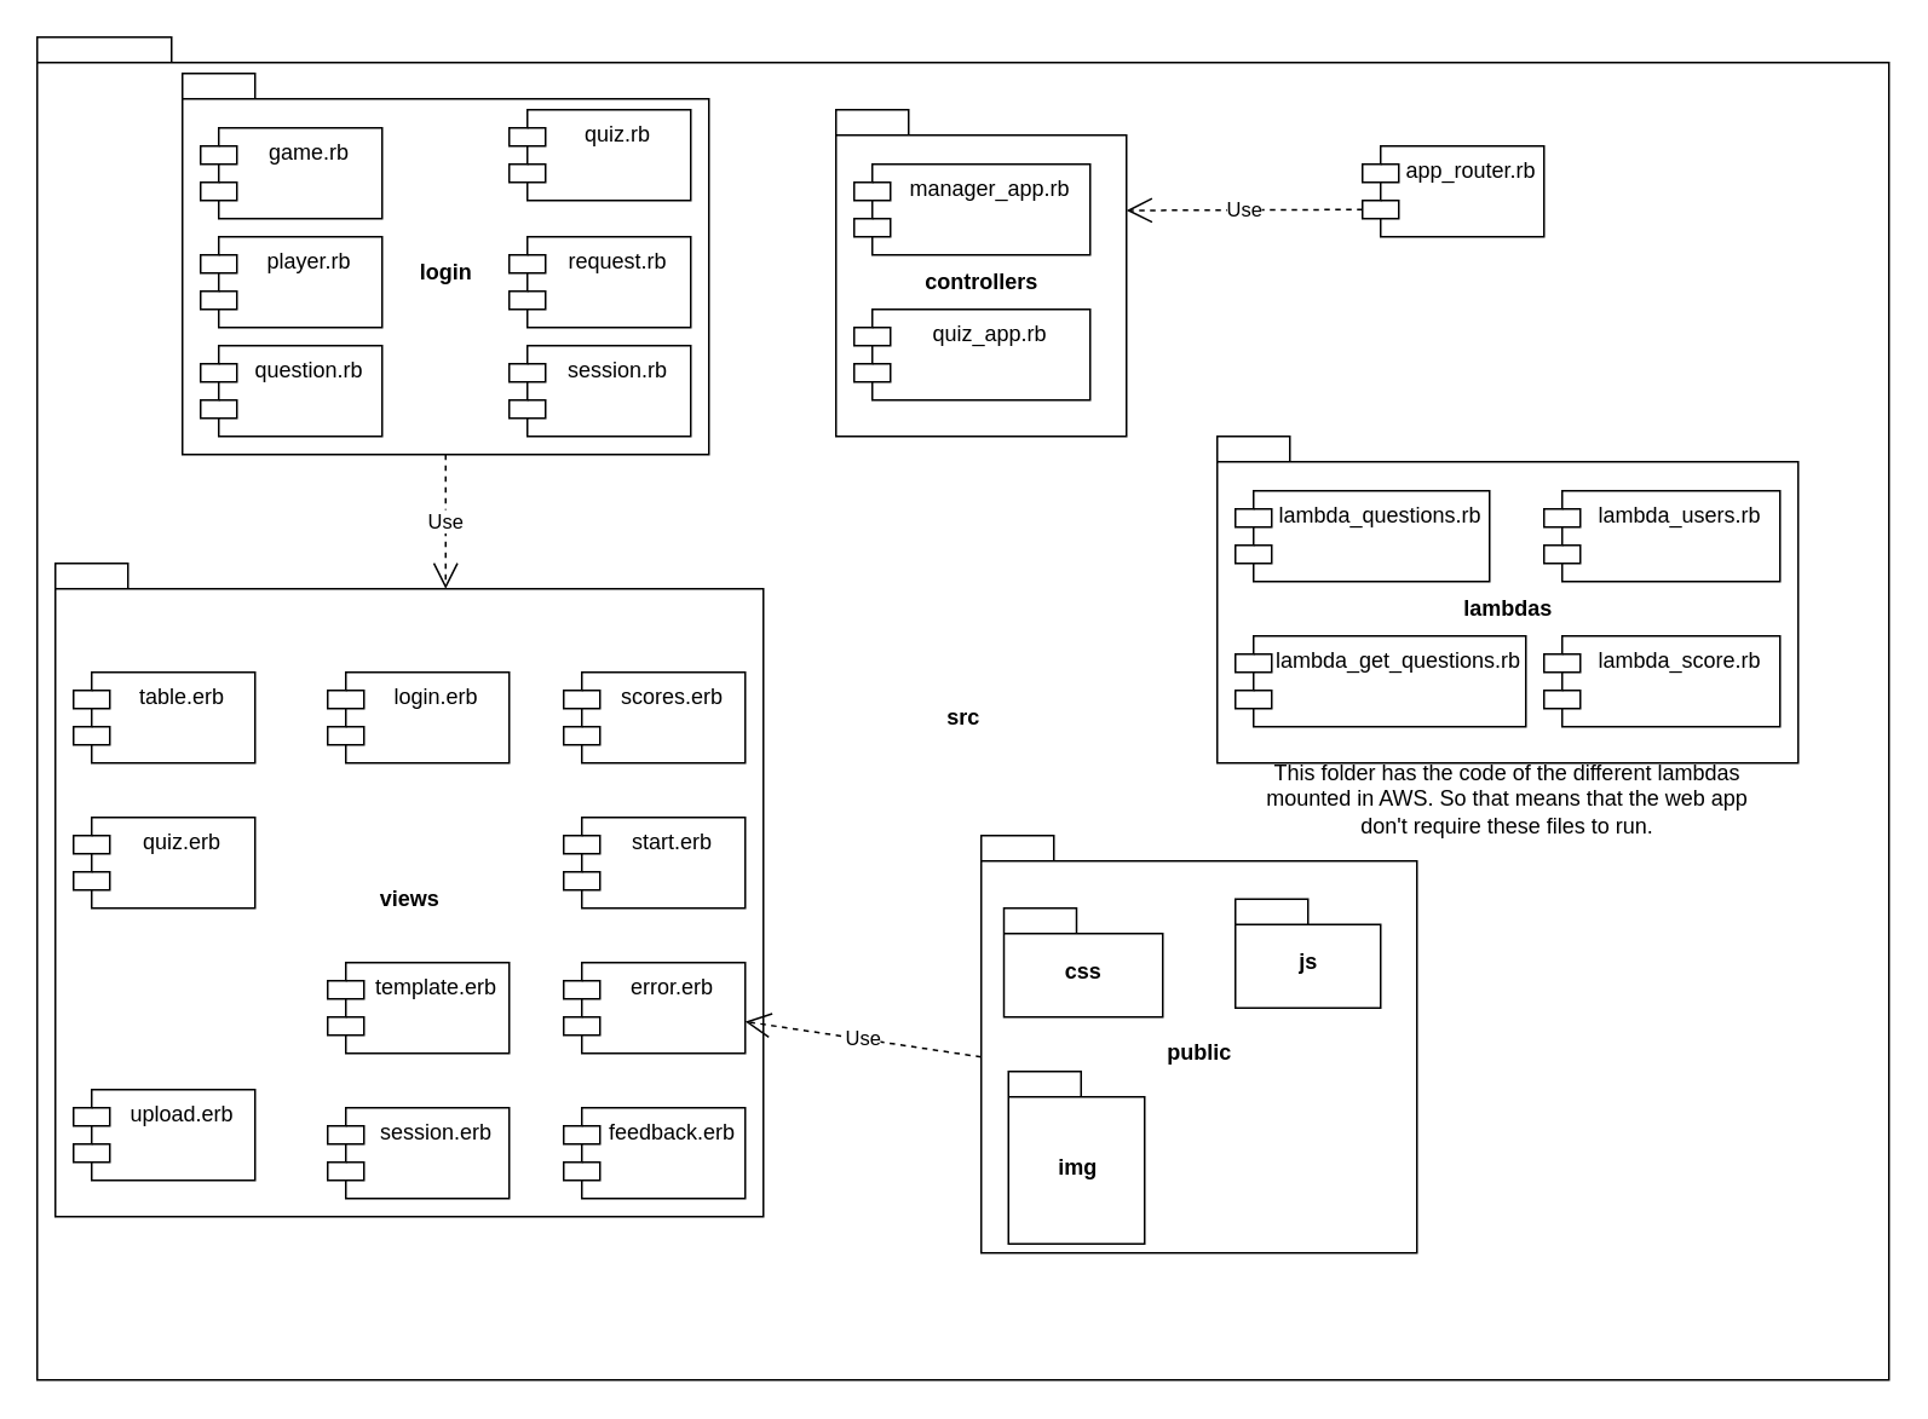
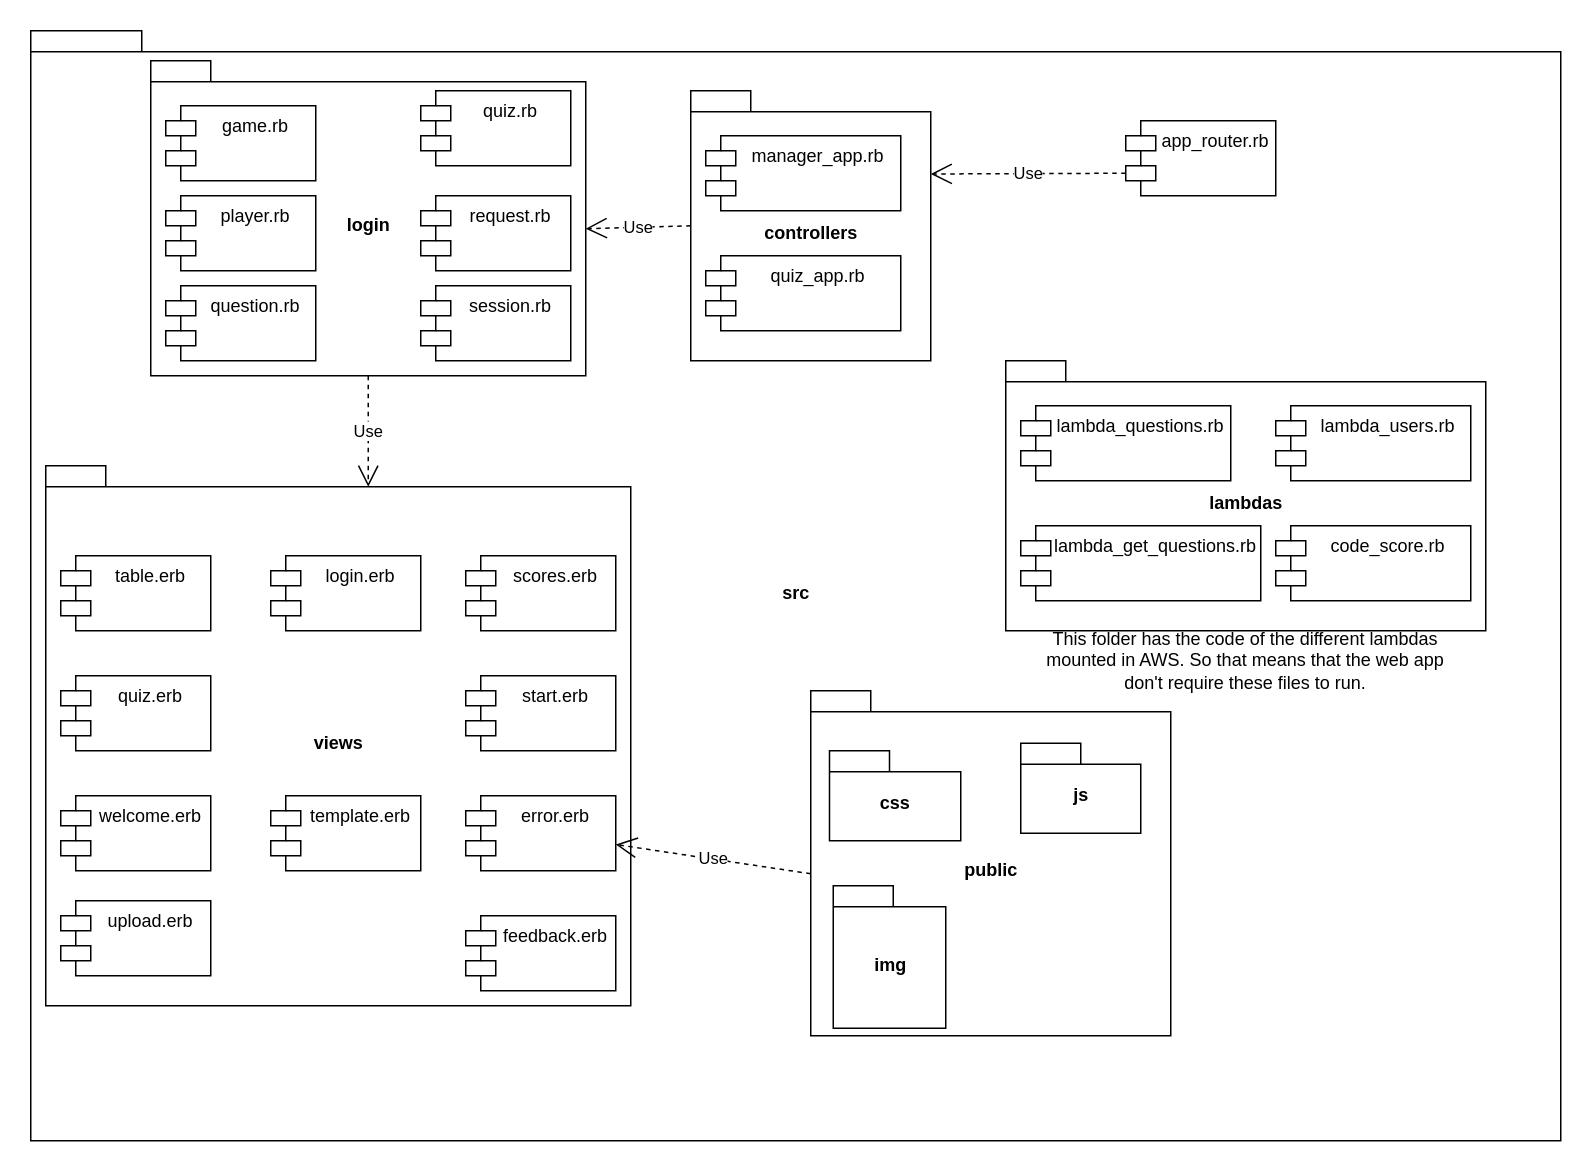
  <mxCell id="0" />
  <mxCell id="1" parent="0" />
  <mxCell id="2" value="src" style="shape=folder;fontStyle=1;spacingTop=10;tabWidth=40;tabHeight=14;tabPosition=left;html=1;" parent="1" vertex="1"><mxGeometry x="20" y="20" width="1020" height="740" as="geometry" /></mxCell>
  <mxCell id="3" value="lambdas" style="shape=folder;fontStyle=1;spacingTop=10;tabWidth=40;tabHeight=14;tabPosition=left;html=1;" parent="1" vertex="1"><mxGeometry x="670" y="240" width="320" height="180" as="geometry" /></mxCell>
  <mxCell id="4" value="login" style="shape=folder;fontStyle=1;spacingTop=10;tabWidth=40;tabHeight=14;tabPosition=left;html=1;" parent="1" vertex="1"><mxGeometry x="100" y="40" width="290" height="210" as="geometry" /></mxCell>
  <mxCell id="5" value="public" style="shape=folder;fontStyle=1;spacingTop=10;tabWidth=40;tabHeight=14;tabPosition=left;html=1;" parent="1" vertex="1"><mxGeometry x="540" y="460" width="240" height="230" as="geometry" /></mxCell>
  <mxCell id="6" value="views" style="shape=folder;fontStyle=1;spacingTop=10;tabWidth=40;tabHeight=14;tabPosition=left;html=1;" parent="1" vertex="1"><mxGeometry x="30" y="310" width="390" height="360" as="geometry" /></mxCell>
  <mxCell id="7" value="game.rb" style="shape=module;align=left;spacingLeft=20;align=center;verticalAlign=top;" parent="1" vertex="1"><mxGeometry x="110" y="70" width="100" height="50" as="geometry" /></mxCell>
  <mxCell id="8" value="player.rb" style="shape=module;align=left;spacingLeft=20;align=center;verticalAlign=top;" parent="1" vertex="1"><mxGeometry x="110" y="130" width="100" height="50" as="geometry" /></mxCell>
  <mxCell id="9" value="quiz.rb" style="shape=module;align=left;spacingLeft=20;align=center;verticalAlign=top;" parent="1" vertex="1"><mxGeometry x="280" y="60" width="100" height="50" as="geometry" /></mxCell>
  <mxCell id="10" value="request.rb" style="shape=module;align=left;spacingLeft=20;align=center;verticalAlign=top;" parent="1" vertex="1"><mxGeometry x="280" y="130" width="100" height="50" as="geometry" /></mxCell>
  <mxCell id="11" value="question.rb" style="shape=module;align=left;spacingLeft=20;align=center;verticalAlign=top;" parent="1" vertex="1"><mxGeometry x="110" y="190" width="100" height="50" as="geometry" /></mxCell>
  <mxCell id="12" value="session.rb" style="shape=module;align=left;spacingLeft=20;align=center;verticalAlign=top;" parent="1" vertex="1"><mxGeometry x="280" y="190" width="100" height="50" as="geometry" /></mxCell>
  <mxCell id="13" value="lambda_questions.rb" style="shape=module;align=left;spacingLeft=20;align=center;verticalAlign=top;" parent="1" vertex="1"><mxGeometry x="680" y="270" width="140" height="50" as="geometry" /></mxCell>
  <mxCell id="14" value="lambda_get_questions.rb" style="shape=module;align=left;spacingLeft=20;align=center;verticalAlign=top;" parent="1" vertex="1"><mxGeometry x="680" y="350" width="160" height="50" as="geometry" /></mxCell>
  <mxCell id="15" value="lambda_users.rb" style="shape=module;align=left;spacingLeft=20;align=center;verticalAlign=top;" parent="1" vertex="1"><mxGeometry x="850" y="270" width="130" height="50" as="geometry" /></mxCell>
- <mxCell id="16" value="lambda_score.rb" style="shape=module;align=left;spacingLeft=20;align=center;verticalAlign=top;" parent="1" vertex="1"><mxGeometry x="850" y="350" width="130" height="50" as="geometry" /></mxCell>
+ <mxCell id="16" value="code_score.rb" style="shape=module;align=left;spacingLeft=20;align=center;verticalAlign=top;" parent="1" vertex="1"><mxGeometry x="850" y="350" width="130" height="50" as="geometry" /></mxCell>
  <mxCell id="17" value="css" style="shape=folder;fontStyle=1;spacingTop=10;tabWidth=40;tabHeight=14;tabPosition=left;html=1;" parent="1" vertex="1"><mxGeometry x="552.5" y="500" width="87.5" height="60" as="geometry" /></mxCell>
  <mxCell id="18" value="js" style="shape=folder;fontStyle=1;spacingTop=10;tabWidth=40;tabHeight=14;tabPosition=left;html=1;" parent="1" vertex="1"><mxGeometry x="680" y="495" width="80" height="60" as="geometry" /></mxCell>
  <mxCell id="19" value="img" style="shape=folder;fontStyle=1;spacingTop=10;tabWidth=40;tabHeight=14;tabPosition=left;html=1;" parent="1" vertex="1"><mxGeometry x="555" y="590" width="75" height="95" as="geometry" /></mxCell>
  <mxCell id="20" value="table.erb" style="shape=module;align=left;spacingLeft=20;align=center;verticalAlign=top;" parent="1" vertex="1"><mxGeometry x="40" y="370" width="100" height="50" as="geometry" /></mxCell>
  <mxCell id="21" value="quiz.erb" style="shape=module;align=left;spacingLeft=20;align=center;verticalAlign=top;" parent="1" vertex="1"><mxGeometry x="40" y="450" width="100" height="50" as="geometry" /></mxCell>
  <mxCell id="22" value="login.erb" style="shape=module;align=left;spacingLeft=20;align=center;verticalAlign=top;" parent="1" vertex="1"><mxGeometry x="180" y="370" width="100" height="50" as="geometry" /></mxCell>
  <mxCell id="23" value="scores.erb" style="shape=module;align=left;spacingLeft=20;align=center;verticalAlign=top;" parent="1" vertex="1"><mxGeometry x="310" y="370" width="100" height="50" as="geometry" /></mxCell>
  <mxCell id="24" value="template.erb" style="shape=module;align=left;spacingLeft=20;align=center;verticalAlign=top;" parent="1" vertex="1"><mxGeometry x="180" y="530" width="100" height="50" as="geometry" /></mxCell>
  <mxCell id="25" value="start.erb" style="shape=module;align=left;spacingLeft=20;align=center;verticalAlign=top;" parent="1" vertex="1"><mxGeometry x="310" y="450" width="100" height="50" as="geometry" /></mxCell>
+ <mxCell id="26" value="welcome.erb" style="shape=module;align=left;spacingLeft=20;align=center;verticalAlign=top;" parent="1" vertex="1"><mxGeometry x="40" y="530" width="100" height="50" as="geometry" /></mxCell>
  <mxCell id="27" value="error.erb" style="shape=module;align=left;spacingLeft=20;align=center;verticalAlign=top;" parent="1" vertex="1"><mxGeometry x="310" y="530" width="100" height="50" as="geometry" /></mxCell>
  <mxCell id="28" value="upload.erb" style="shape=module;align=left;spacingLeft=20;align=center;verticalAlign=top;" parent="1" vertex="1"><mxGeometry x="40" y="600" width="100" height="50" as="geometry" /></mxCell>
- <mxCell id="29" value="session.erb" style="shape=module;align=left;spacingLeft=20;align=center;verticalAlign=top;" parent="1" vertex="1"><mxGeometry x="180" y="610" width="100" height="50" as="geometry" /></mxCell>
  <mxCell id="30" value="feedback.erb" style="shape=module;align=left;spacingLeft=20;align=center;verticalAlign=top;" parent="1" vertex="1"><mxGeometry x="310" y="610" width="100" height="50" as="geometry" /></mxCell>
  <mxCell id="31" value="app_router.rb" style="shape=module;align=left;spacingLeft=20;align=center;verticalAlign=top;" parent="1" vertex="1"><mxGeometry x="750" y="80" width="100" height="50" as="geometry" /></mxCell>
  <mxCell id="32" value="controllers" style="shape=folder;fontStyle=1;spacingTop=10;tabWidth=40;tabHeight=14;tabPosition=left;html=1;" parent="1" vertex="1"><mxGeometry x="460" y="60" width="160" height="180" as="geometry" /></mxCell>
  <mxCell id="33" value="manager_app.rb" style="shape=module;align=left;spacingLeft=20;align=center;verticalAlign=top;" parent="1" vertex="1"><mxGeometry x="470" y="90" width="130" height="50" as="geometry" /></mxCell>
  <mxCell id="34" value="quiz_app.rb" style="shape=module;align=left;spacingLeft=20;align=center;verticalAlign=top;" parent="1" vertex="1"><mxGeometry x="470" y="170" width="130" height="50" as="geometry" /></mxCell>
+ <mxCell id="35" value="Use" style="endArrow=open;endSize=12;dashed=1;html=1;entryX=0;entryY=0;entryDx=290;entryDy=112;entryPerimeter=0;exitX=0;exitY=0.5;exitDx=0;exitDy=0;exitPerimeter=0;" parent="1" source="32" target="4" edge="1"><mxGeometry width="160" relative="1" as="geometry"><mxPoint x="40" y="200" as="sourcePoint" /><mxPoint x="200" y="200" as="targetPoint" /></mxGeometry></mxCell>
  <mxCell id="36" value="Use" style="endArrow=open;endSize=12;dashed=1;html=1;exitX=0.5;exitY=1;exitDx=0;exitDy=0;exitPerimeter=0;entryX=0;entryY=0;entryDx=215;entryDy=14;entryPerimeter=0;" parent="1" source="4" target="6" edge="1"><mxGeometry width="160" relative="1" as="geometry"><mxPoint x="270" y="450" as="sourcePoint" /><mxPoint x="430" y="450" as="targetPoint" /></mxGeometry></mxCell>
  <mxCell id="37" value="Use" style="endArrow=open;endSize=12;dashed=1;html=1;exitX=0;exitY=0;exitDx=0;exitDy=122;exitPerimeter=0;" parent="1" source="5" target="27" edge="1"><mxGeometry width="160" relative="1" as="geometry"><mxPoint x="450" y="460" as="sourcePoint" /><mxPoint x="610" y="460" as="targetPoint" /></mxGeometry></mxCell>
  <mxCell id="38" value="This folder has the code of the different lambdas mounted in AWS. So that means that the web app don't require these files to run." style="text;html=1;strokeColor=none;fillColor=none;align=center;verticalAlign=middle;whiteSpace=wrap;rounded=0;" parent="1" vertex="1"><mxGeometry x="690" y="430" width="280" height="20" as="geometry" /></mxCell>
  <mxCell id="39" value="Use" style="endArrow=open;endSize=12;dashed=1;html=1;exitX=0;exitY=0;exitDx=0;exitDy=35;exitPerimeter=0;entryX=0;entryY=0;entryDx=160;entryDy=55.5;entryPerimeter=0;" parent="1" source="31" target="32" edge="1"><mxGeometry width="160" relative="1" as="geometry"><mxPoint x="420" y="260" as="sourcePoint" /><mxPoint x="580" y="260" as="targetPoint" /></mxGeometry></mxCell>
